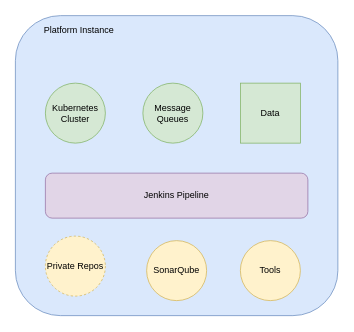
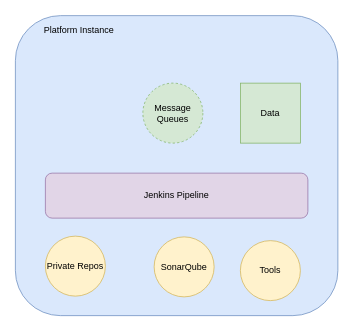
  <mxCell id="0" />
  <mxCell id="1" parent="0" />
  <mxCell id="2" value="" style="rounded=1;whiteSpace=wrap;html=1;fillColor=#dae8fc;strokeColor=#6c8ebf;" vertex="1" parent="1"><mxGeometry x="20" y="20" width="430" height="400" as="geometry" /></mxCell>
- <mxCell id="3" value="Kubernetes Cluster" style="ellipse;whiteSpace=wrap;html=1;aspect=fixed;fillColor=#d5e8d4;strokeColor=#82b366;" vertex="1" parent="1"><mxGeometry x="60" y="110" width="80" height="80" as="geometry" /></mxCell>
  <mxCell id="4" value="Platform Instance" style="text;html=1;strokeColor=none;fillColor=none;align=center;verticalAlign=middle;whiteSpace=wrap;rounded=0;" vertex="1" parent="1"><mxGeometry x="45" y="25" width="120" height="30" as="geometry" /></mxCell>
- <mxCell id="5" value="Message Queues" style="ellipse;whiteSpace=wrap;html=1;aspect=fixed;fillColor=#d5e8d4;strokeColor=#82b366;" vertex="1" parent="1"><mxGeometry x="190" y="110" width="80" height="80" as="geometry" /></mxCell>
+ <mxCell id="5" value="Message Queues" style="ellipse;whiteSpace=wrap;html=1;aspect=fixed;fillColor=#d5e8d4;strokeColor=#82b366;dashed=1;" vertex="1" parent="1"><mxGeometry x="190" y="110" width="80" height="80" as="geometry" /></mxCell>
  <mxCell id="6" value="Data" style="whiteSpace=wrap;html=1;aspect=fixed;fillColor=#d5e8d4;strokeColor=#82b366;rounded=0;" vertex="1" parent="1"><mxGeometry x="320" y="110" width="80" height="80" as="geometry" /></mxCell>
  <mxCell id="7" value="Jenkins Pipeline" style="rounded=1;whiteSpace=wrap;html=1;fillColor=#e1d5e7;strokeColor=#9673a6;" vertex="1" parent="1"><mxGeometry x="60" y="230" width="350" height="60" as="geometry" /></mxCell>
- <mxCell id="8" value="Private Repos" style="ellipse;whiteSpace=wrap;html=1;aspect=fixed;fillColor=#fff2cc;strokeColor=#d6b656;dashed=1;" vertex="1" parent="1"><mxGeometry x="60" y="314" width="80" height="80" as="geometry" /></mxCell>
- <mxCell id="9" value="SonarQube" style="ellipse;whiteSpace=wrap;html=1;aspect=fixed;fillColor=#fff2cc;strokeColor=#d6b656;" vertex="1" parent="1"><mxGeometry x="195" y="320" width="80" height="80" as="geometry" /></mxCell>
+ <mxCell id="8" value="Private Repos" style="ellipse;whiteSpace=wrap;html=1;aspect=fixed;fillColor=#fff2cc;strokeColor=#d6b656;" vertex="1" parent="1"><mxGeometry x="60" y="314" width="80" height="80" as="geometry" /></mxCell>
+ <mxCell id="9" value="SonarQube" style="ellipse;whiteSpace=wrap;html=1;aspect=fixed;fillColor=#fff2cc;strokeColor=#d6b656;" vertex="1" parent="1"><mxGeometry x="205" y="315" width="80" height="80" as="geometry" /></mxCell>
  <mxCell id="10" value="Tools" style="ellipse;whiteSpace=wrap;html=1;aspect=fixed;fillColor=#fff2cc;strokeColor=#d6b656;" vertex="1" parent="1"><mxGeometry x="320" y="320" width="80" height="80" as="geometry" /></mxCell>
